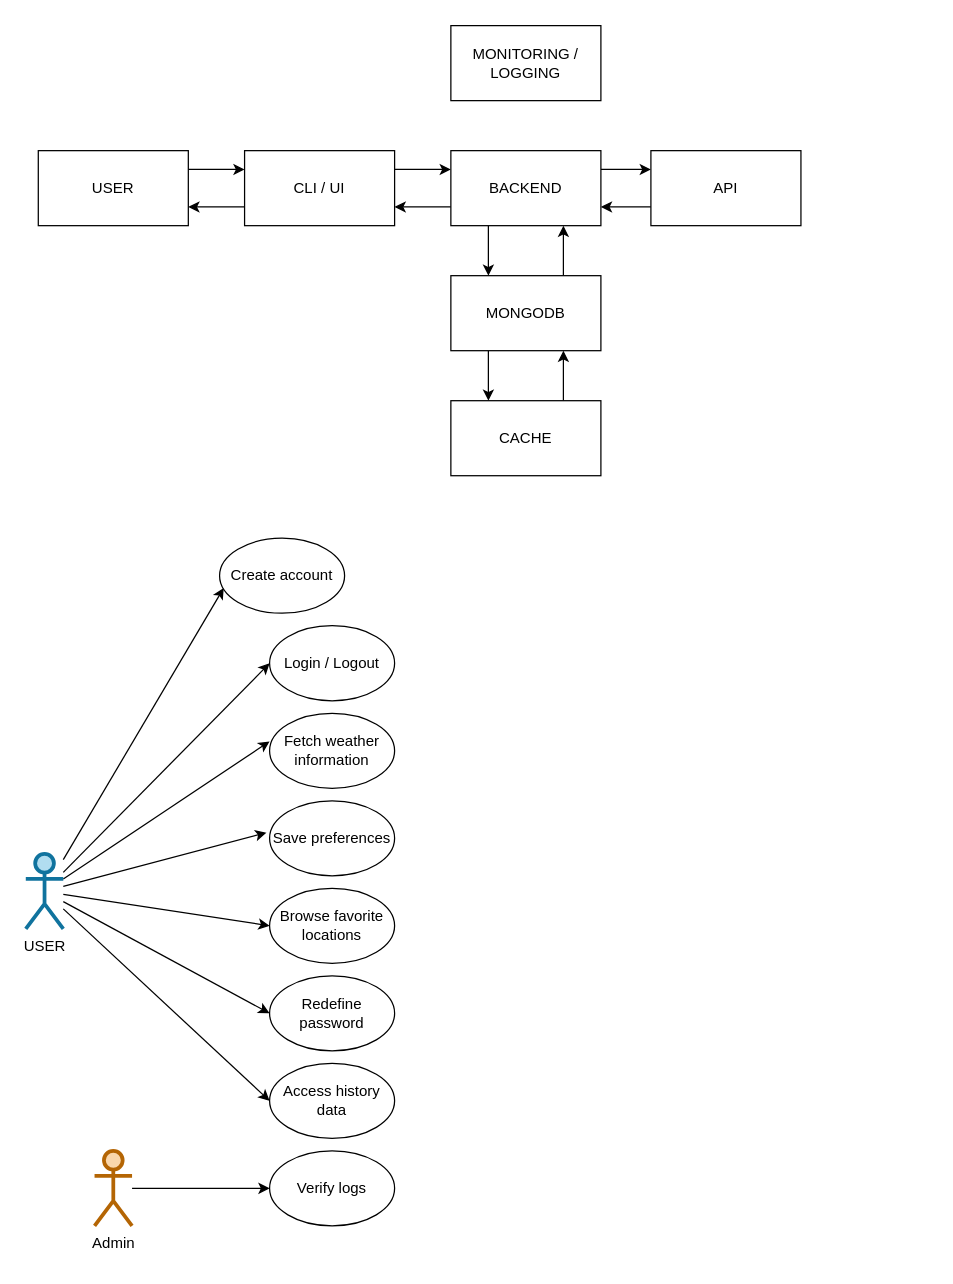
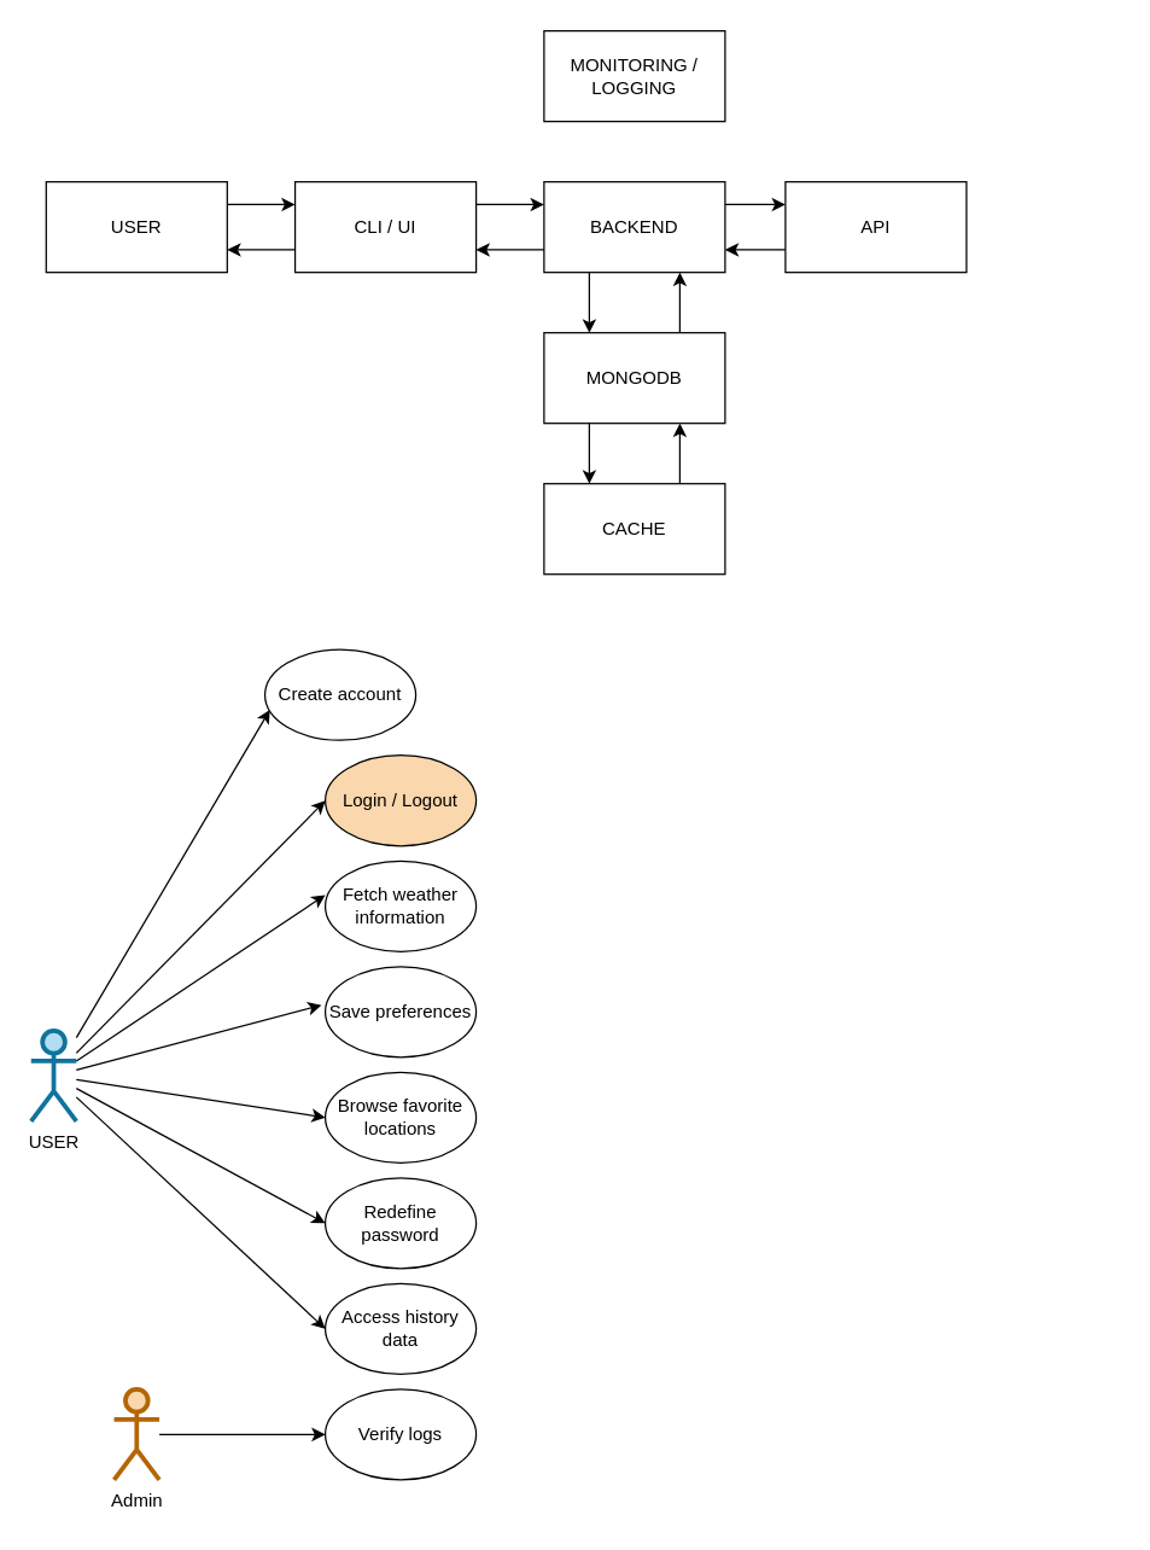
  <mxCell id="0" />
  <mxCell id="1" parent="0" />
  <mxCell id="2" value="" style="whiteSpace=wrap;html=1;aspect=fixed;fillColor=#FFFFFF;strokeColor=#FFFFFF;glass=0;rounded=0;shadow=0;opacity=10;strokeWidth=3;" vertex="1" parent="1"><mxGeometry x="155" y="420" width="585" height="585" as="geometry" /></mxCell>
  <mxCell id="3" style="edgeStyle=none;html=1;exitX=1;exitY=0.25;exitDx=0;exitDy=0;entryX=0;entryY=0.25;entryDx=0;entryDy=0;strokeColor=default;" parent="1" source="4" target="7" edge="1"><mxGeometry relative="1" as="geometry" /></mxCell>
  <mxCell id="4" value="USER" style="rounded=0;whiteSpace=wrap;html=1;" parent="1" vertex="1"><mxGeometry x="30" y="120" width="120" height="60" as="geometry" /></mxCell>
  <mxCell id="5" style="edgeStyle=none;html=1;exitX=1;exitY=0.25;exitDx=0;exitDy=0;entryX=0;entryY=0.25;entryDx=0;entryDy=0;strokeColor=default;" parent="1" source="7" target="11" edge="1"><mxGeometry relative="1" as="geometry" /></mxCell>
  <mxCell id="6" style="edgeStyle=none;html=1;exitX=0;exitY=0.75;exitDx=0;exitDy=0;entryX=1;entryY=0.75;entryDx=0;entryDy=0;strokeColor=default;" parent="1" source="7" target="4" edge="1"><mxGeometry relative="1" as="geometry" /></mxCell>
  <mxCell id="7" value="CLI / UI" style="rounded=0;whiteSpace=wrap;html=1;" parent="1" vertex="1"><mxGeometry x="195" y="120" width="120" height="60" as="geometry" /></mxCell>
  <mxCell id="8" style="edgeStyle=none;html=1;exitX=0.25;exitY=1;exitDx=0;exitDy=0;entryX=0.25;entryY=0;entryDx=0;entryDy=0;strokeColor=default;" parent="1" source="11" target="16" edge="1"><mxGeometry relative="1" as="geometry" /></mxCell>
  <mxCell id="9" style="edgeStyle=none;html=1;exitX=1;exitY=0.25;exitDx=0;exitDy=0;entryX=0;entryY=0.25;entryDx=0;entryDy=0;strokeColor=default;" parent="1" source="11" target="13" edge="1"><mxGeometry relative="1" as="geometry" /></mxCell>
  <mxCell id="10" style="edgeStyle=none;html=1;exitX=0;exitY=0.75;exitDx=0;exitDy=0;entryX=1;entryY=0.75;entryDx=0;entryDy=0;strokeColor=default;" parent="1" source="11" target="7" edge="1"><mxGeometry relative="1" as="geometry" /></mxCell>
  <mxCell id="11" value="BACKEND" style="rounded=0;whiteSpace=wrap;html=1;" parent="1" vertex="1"><mxGeometry x="360" y="120" width="120" height="60" as="geometry" /></mxCell>
  <mxCell id="12" style="edgeStyle=none;html=1;exitX=0;exitY=0.75;exitDx=0;exitDy=0;entryX=1;entryY=0.75;entryDx=0;entryDy=0;strokeColor=default;" parent="1" source="13" target="11" edge="1"><mxGeometry relative="1" as="geometry" /></mxCell>
  <mxCell id="13" value="API" style="rounded=0;whiteSpace=wrap;html=1;" parent="1" vertex="1"><mxGeometry x="520" y="120" width="120" height="60" as="geometry" /></mxCell>
  <mxCell id="14" style="edgeStyle=none;html=1;exitX=0.75;exitY=0;exitDx=0;exitDy=0;entryX=0.75;entryY=1;entryDx=0;entryDy=0;strokeColor=default;" parent="1" source="16" target="11" edge="1"><mxGeometry relative="1" as="geometry" /></mxCell>
  <mxCell id="15" style="edgeStyle=none;html=1;exitX=0.25;exitY=1;exitDx=0;exitDy=0;entryX=0.25;entryY=0;entryDx=0;entryDy=0;" edge="1" parent="1" source="16" target="19"><mxGeometry relative="1" as="geometry" /></mxCell>
  <mxCell id="16" value="MONGODB" style="rounded=0;whiteSpace=wrap;html=1;" parent="1" vertex="1"><mxGeometry x="360" y="220" width="120" height="60" as="geometry" /></mxCell>
  <mxCell id="17" value="MONITORING / LOGGING" style="rounded=0;whiteSpace=wrap;html=1;" parent="1" vertex="1"><mxGeometry x="360" y="20" width="120" height="60" as="geometry" /></mxCell>
  <mxCell id="18" style="edgeStyle=none;html=1;exitX=0.75;exitY=0;exitDx=0;exitDy=0;entryX=0.75;entryY=1;entryDx=0;entryDy=0;" edge="1" parent="1" source="19" target="16"><mxGeometry relative="1" as="geometry"><mxPoint x="485" y="310" as="targetPoint" /></mxGeometry></mxCell>
  <mxCell id="19" value="CACHE" style="rounded=0;whiteSpace=wrap;html=1;" parent="1" vertex="1"><mxGeometry x="360" y="320" width="120" height="60" as="geometry" /></mxCell>
  <mxCell id="20" style="edgeStyle=none;html=1;entryX=0.033;entryY=0.663;entryDx=0;entryDy=0;entryPerimeter=0;" edge="1" parent="1" source="27" target="28"><mxGeometry relative="1" as="geometry" /></mxCell>
  <mxCell id="21" style="edgeStyle=none;html=1;entryX=0;entryY=0.5;entryDx=0;entryDy=0;" edge="1" parent="1" source="27" target="29"><mxGeometry relative="1" as="geometry" /></mxCell>
  <mxCell id="22" style="edgeStyle=none;html=1;entryX=0;entryY=0.375;entryDx=0;entryDy=0;entryPerimeter=0;" edge="1" parent="1" source="27" target="32"><mxGeometry relative="1" as="geometry" /></mxCell>
  <mxCell id="23" style="edgeStyle=none;html=1;entryX=-0.025;entryY=0.425;entryDx=0;entryDy=0;entryPerimeter=0;" edge="1" parent="1" source="27" target="33"><mxGeometry relative="1" as="geometry" /></mxCell>
  <mxCell id="24" style="edgeStyle=none;html=1;entryX=0;entryY=0.5;entryDx=0;entryDy=0;" edge="1" parent="1" source="27" target="34"><mxGeometry relative="1" as="geometry" /></mxCell>
  <mxCell id="25" style="edgeStyle=none;html=1;entryX=0;entryY=0.5;entryDx=0;entryDy=0;" edge="1" parent="1" source="27" target="35"><mxGeometry relative="1" as="geometry" /></mxCell>
  <mxCell id="26" style="edgeStyle=none;html=1;entryX=0;entryY=0.5;entryDx=0;entryDy=0;" edge="1" parent="1" source="27" target="37"><mxGeometry relative="1" as="geometry" /></mxCell>
  <mxCell id="27" value="USER" style="shape=umlActor;verticalLabelPosition=bottom;verticalAlign=top;html=1;outlineConnect=0;fillColor=#b1ddf0;strokeColor=#10739e;strokeWidth=3;" vertex="1" parent="1"><mxGeometry x="20" y="682.5" width="30" height="60" as="geometry" /></mxCell>
  <mxCell id="28" value="Create account" style="ellipse;whiteSpace=wrap;html=1;" vertex="1" parent="1"><mxGeometry x="175" y="430" width="100" height="60" as="geometry" /></mxCell>
- <mxCell id="29" value="Login / Logout" style="ellipse;whiteSpace=wrap;html=1;" vertex="1" parent="1"><mxGeometry x="215" y="500" width="100" height="60" as="geometry" /></mxCell>
+ <mxCell id="29" value="Login / Logout" style="ellipse;whiteSpace=wrap;html=1;fillColor=#fad7ac;" vertex="1" parent="1"><mxGeometry x="215" y="500" width="100" height="60" as="geometry" /></mxCell>
  <mxCell id="30" style="edgeStyle=none;html=1;" edge="1" parent="1" source="31" target="36"><mxGeometry relative="1" as="geometry" /></mxCell>
  <mxCell id="31" value="Admin" style="shape=umlActor;verticalLabelPosition=bottom;verticalAlign=top;html=1;outlineConnect=0;fillColor=#fad7ac;strokeColor=#b46504;strokeWidth=3;" vertex="1" parent="1"><mxGeometry x="75" y="920" width="30" height="60" as="geometry" /></mxCell>
  <mxCell id="32" value="Fetch weather information" style="ellipse;whiteSpace=wrap;html=1;" vertex="1" parent="1"><mxGeometry x="215" y="570" width="100" height="60" as="geometry" /></mxCell>
  <mxCell id="33" value="Save preferences" style="ellipse;whiteSpace=wrap;html=1;" vertex="1" parent="1"><mxGeometry x="215" y="640" width="100" height="60" as="geometry" /></mxCell>
  <mxCell id="34" value="Browse favorite locations" style="ellipse;whiteSpace=wrap;html=1;" vertex="1" parent="1"><mxGeometry x="215" y="710" width="100" height="60" as="geometry" /></mxCell>
  <mxCell id="35" value="Redefine password" style="ellipse;whiteSpace=wrap;html=1;" vertex="1" parent="1"><mxGeometry x="215" y="780" width="100" height="60" as="geometry" /></mxCell>
  <mxCell id="36" value="Verify logs" style="ellipse;whiteSpace=wrap;html=1;" vertex="1" parent="1"><mxGeometry x="215" y="920" width="100" height="60" as="geometry" /></mxCell>
  <mxCell id="37" value="Access history data" style="ellipse;whiteSpace=wrap;html=1;" vertex="1" parent="1"><mxGeometry x="215" y="850" width="100" height="60" as="geometry" /></mxCell>
